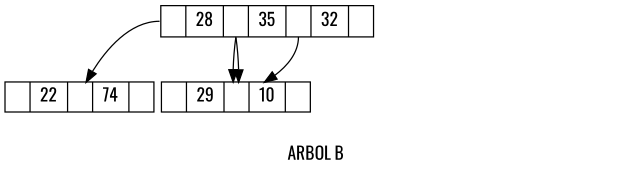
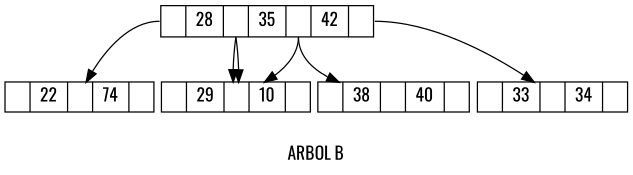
  digraph {
    fontname=Oswald
    label=" ARBOL B "
    nodesep=0.08
    node [fontname=Oswald shape=record]
    edge [fontname=Oswald tailport=h1]
-   n1 [height=0.1 label="<h0>| 28| <h1>| 35| <h2>| 32| <h3>" width=0.1]
+   n1 [height=0.1 label="<h0>| 28| <h1>| 35| <h2>| 42| <h3>" width=0.1]
    n2 [height=0.1 label="<h0>| 22| <h1>| 74| <h2>" width=0.1]
    n3 [height=0.1 label="<h0>| 29| <h1>| 10| <h2>" width=0.1]
+   n4 [height=0.1 label="<h0>| 38| <h1>| 40| <h2>" width=0.1]
+   n5 [height=0.1 label="<h0>| 33| <h1>| 34| <h2>" width=0.1]
    n1 -> n2 [tailport=h0]
    n1 -> n3
    n1 -> n3
    n1 -> n3 [tailport=h2]
+   n1 -> n4 [tailport=h2]
+   n1 -> n5 [tailport=h3]
  }
